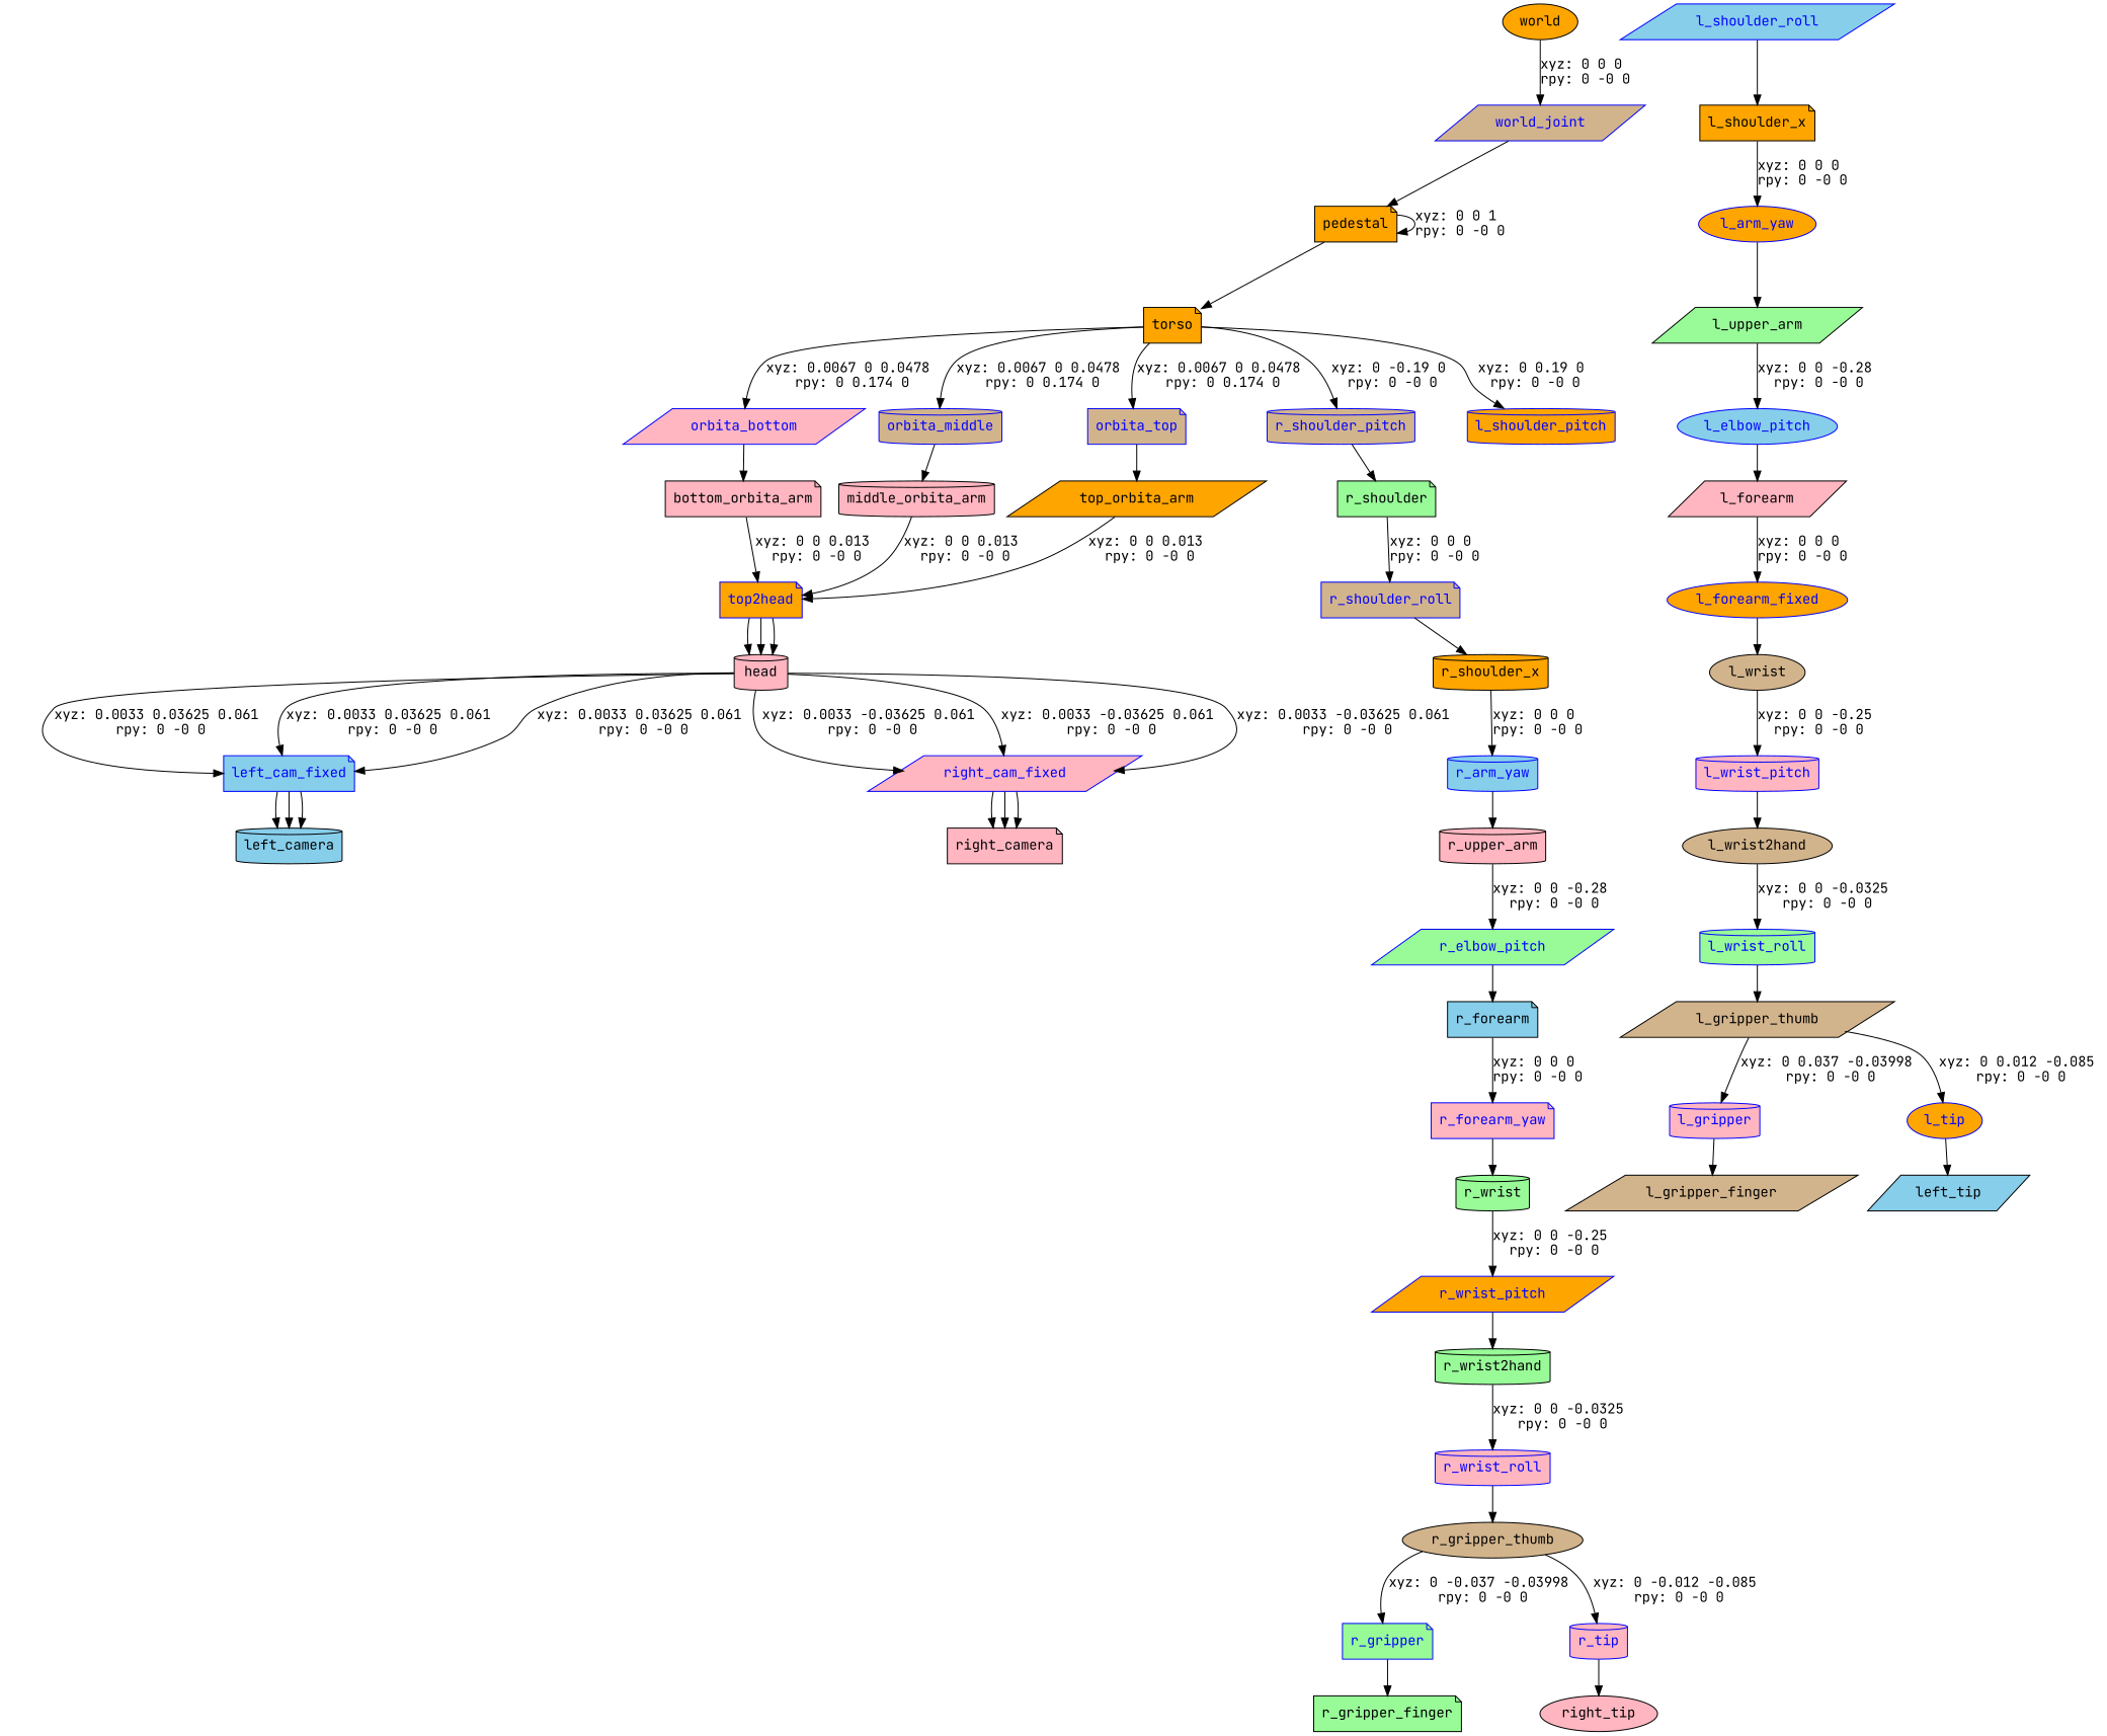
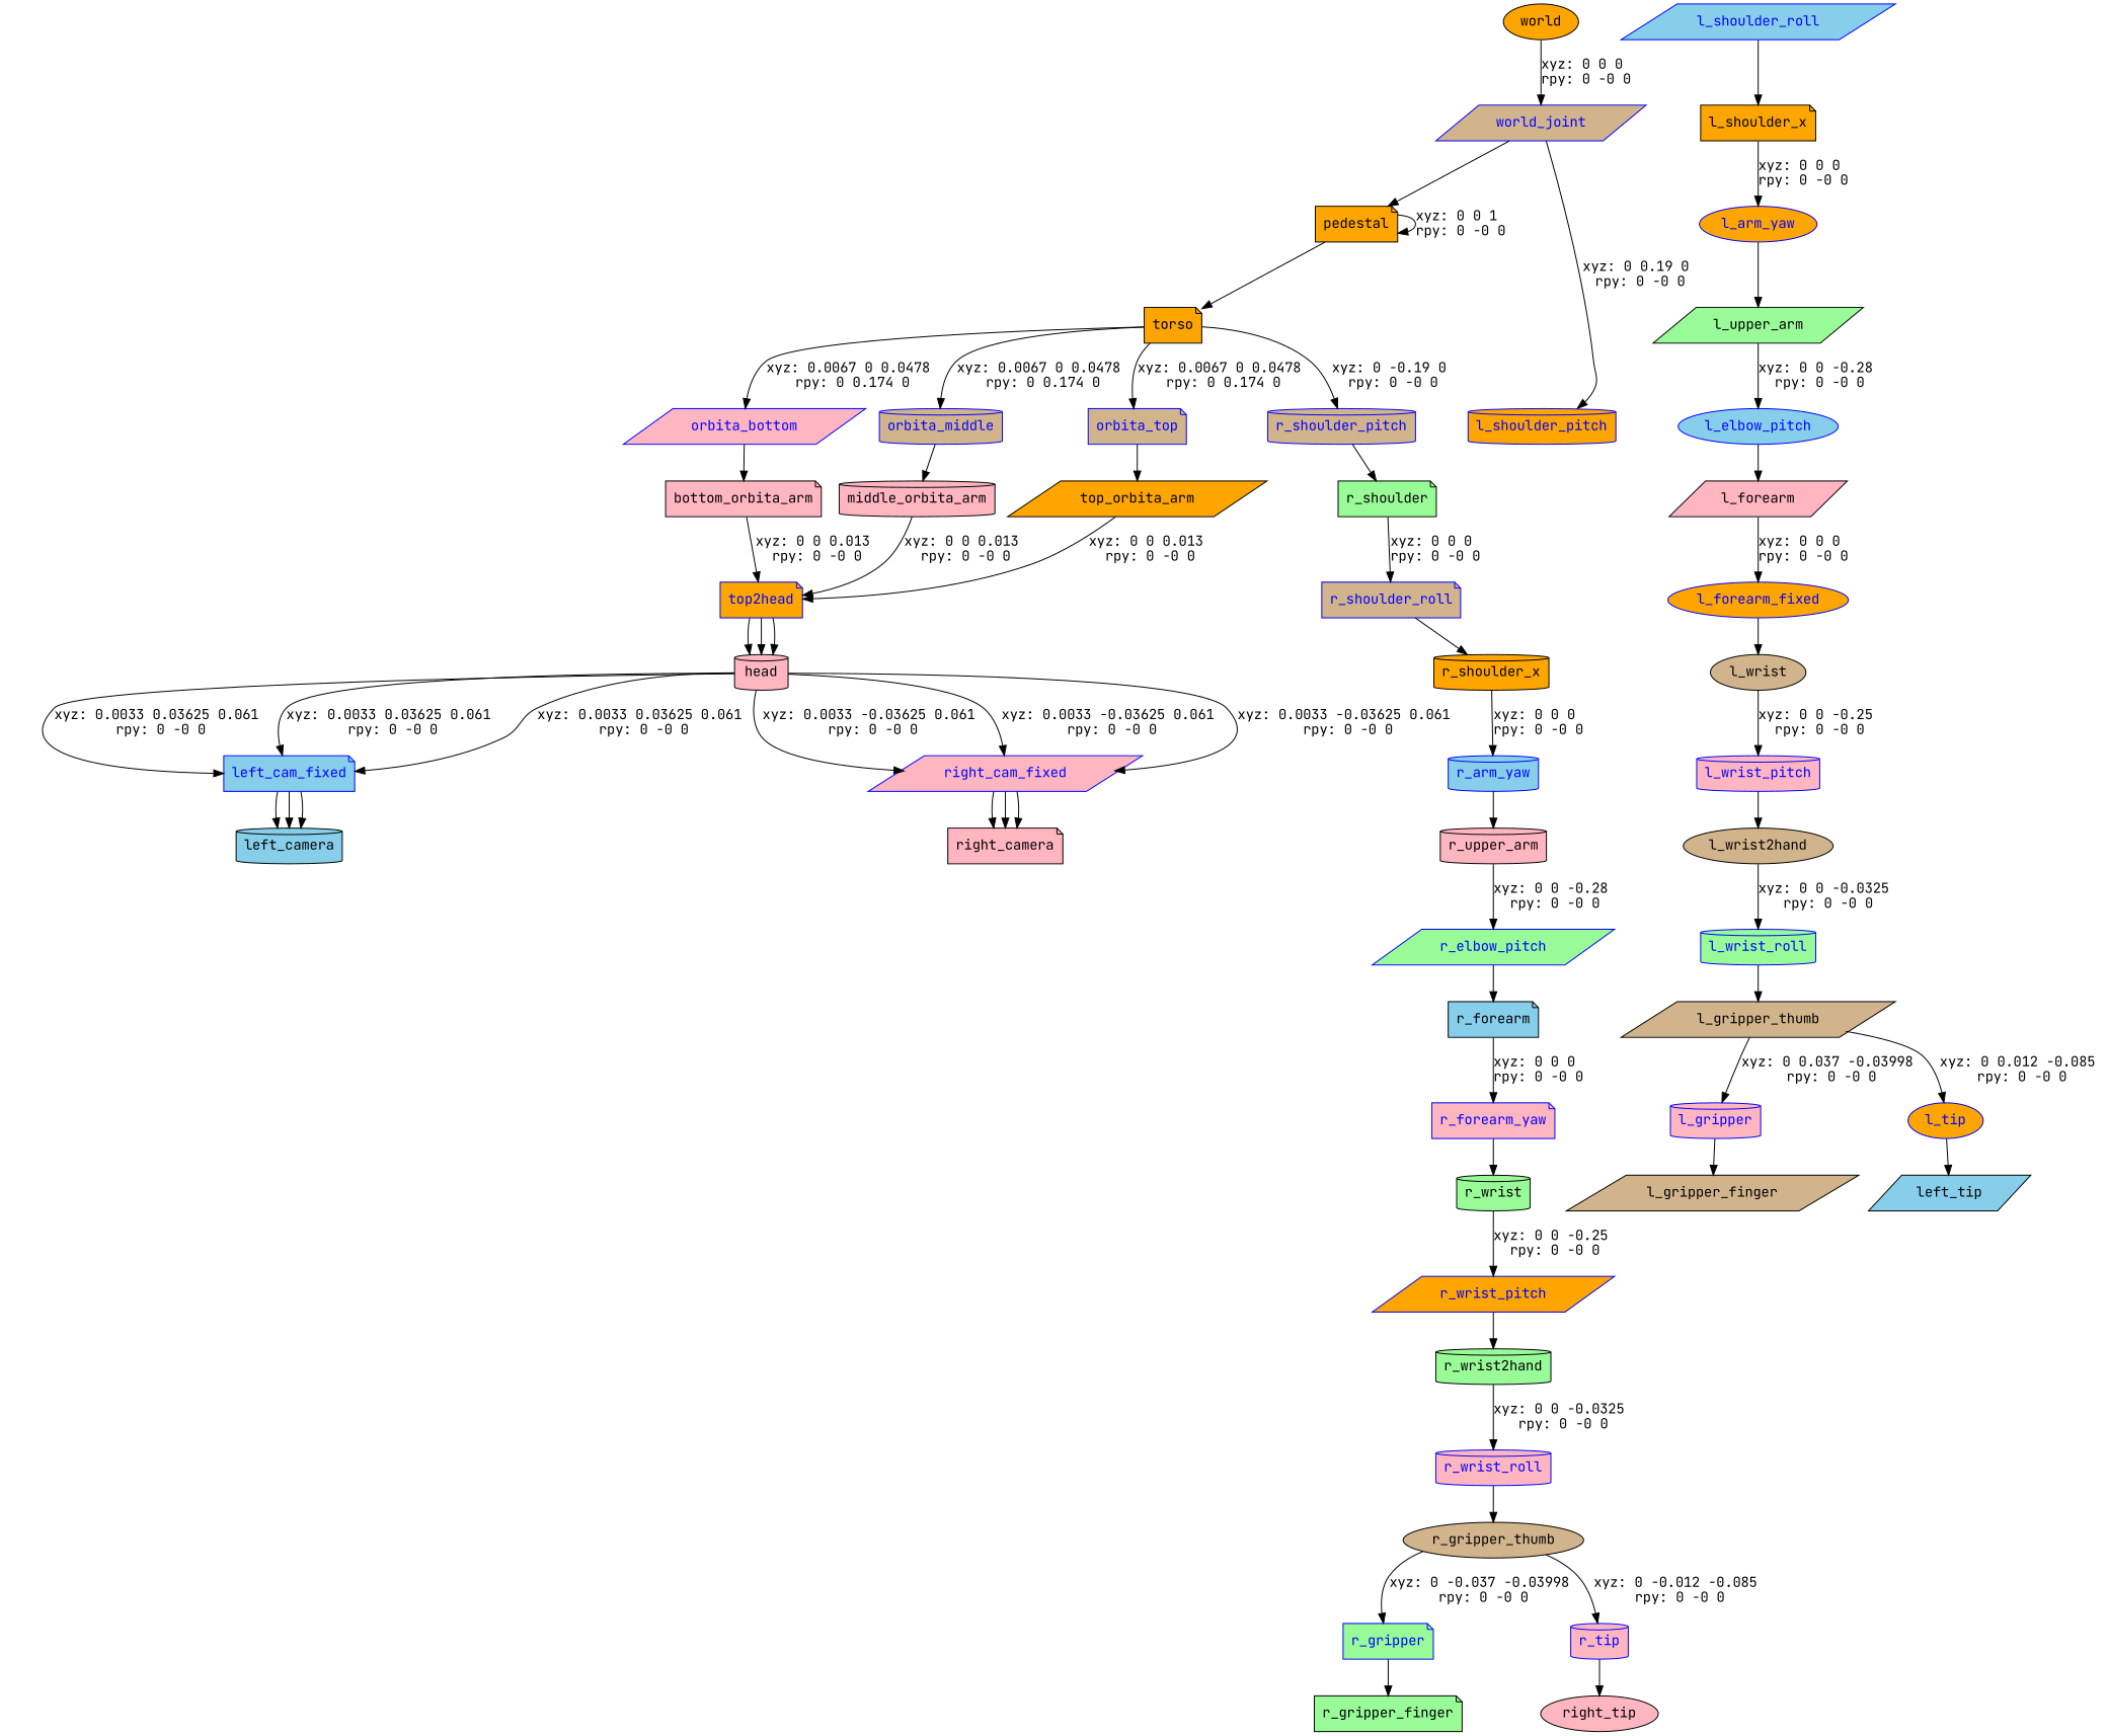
  digraph {
    fontname="JetBrains Mono"
    node [fillcolor=lightpink fontname="JetBrains Mono" shape=cylinder style=filled]
    edge [fontname="JetBrains Mono"]
    n1 [fillcolor=orange label=world shape=ellipse]
    world_joint [color=blue fillcolor=tan fontcolor=blue shape=parallelogram]
    n3 [fillcolor=orange label=pedestal shape=note]
    n4 [fillcolor=orange label=torso shape=note]
    l_shoulder_pitch [color=blue fillcolor=orange fontcolor=blue]
    orbita_bottom [color=blue fontcolor=blue shape=parallelogram]
    orbita_middle [color=blue fillcolor=tan fontcolor=blue]
    orbita_top [color=blue fillcolor=tan fontcolor=blue shape=note]
    r_shoulder_pitch [color=blue fillcolor=tan fontcolor=blue]
    n10 [label=bottom_orbita_arm shape=note]
    n11 [label=middle_orbita_arm]
    n12 [fillcolor=orange label=top_orbita_arm shape=parallelogram]
    n13 [fillcolor=palegreen label=r_shoulder shape=note]
    l_shoulder_roll [color=blue fillcolor=skyblue fontcolor=blue shape=parallelogram]
    n15 [fillcolor=orange label=l_shoulder_x shape=note]
    l_arm_yaw [color=blue fillcolor=orange fontcolor=blue shape=ellipse]
    n17 [fillcolor=palegreen label=l_upper_arm shape=parallelogram]
    l_elbow_pitch [color=blue fillcolor=skyblue fontcolor=blue shape=ellipse]
    n19 [label=l_forearm shape=parallelogram]
    n20 [color=blue fillcolor=orange fontcolor=blue label=l_forearm_fixed shape=ellipse]
    n21 [fillcolor=tan label=l_wrist shape=ellipse]
    l_wrist_pitch [color=blue fontcolor=blue]
    n23 [fillcolor=tan label=l_wrist2hand shape=ellipse]
    l_wrist_roll [color=blue fillcolor=palegreen fontcolor=blue]
    n25 [fillcolor=tan label=l_gripper_thumb shape=parallelogram]
    l_gripper [color=blue fontcolor=blue]
    l_tip [color=blue fillcolor=orange fontcolor=blue shape=ellipse]
    n28 [fillcolor=tan label=l_gripper_finger shape=parallelogram]
    n29 [fillcolor=skyblue label=left_tip shape=parallelogram]
    top2head [color=blue fillcolor=orange fontcolor=blue shape=note]
    n31 [label=head]
    left_cam_fixed [color=blue fillcolor=skyblue fontcolor=blue shape=note]
    right_cam_fixed [color=blue fontcolor=blue shape=parallelogram]
    n34 [fillcolor=skyblue label=left_camera]
    n35 [label=right_camera shape=note]
    r_shoulder_roll [color=blue fillcolor=tan fontcolor=blue shape=note]
    n37 [fillcolor=orange label=r_shoulder_x]
    r_arm_yaw [color=blue fillcolor=skyblue fontcolor=blue]
    n39 [label=r_upper_arm]
    r_elbow_pitch [color=blue fillcolor=palegreen fontcolor=blue shape=parallelogram]
    n41 [fillcolor=skyblue label=r_forearm shape=note]
    r_forearm_yaw [color=blue fontcolor=blue shape=note]
    n43 [fillcolor=palegreen label=r_wrist]
    r_wrist_pitch [color=blue fillcolor=orange fontcolor=blue shape=parallelogram]
    n45 [fillcolor=palegreen label=r_wrist2hand]
    r_wrist_roll [color=blue fontcolor=blue]
    n47 [fillcolor=tan label=r_gripper_thumb shape=ellipse]
    r_gripper [color=blue fillcolor=palegreen fontcolor=blue shape=note]
    r_tip [color=blue fontcolor=blue]
    n50 [fillcolor=palegreen label=r_gripper_finger shape=note]
    n51 [label=right_tip shape=ellipse]
    n1 -> world_joint [label="xyz: 0 0 0 \nrpy: 0 -0 0"]
    world_joint -> n3
    n3 -> n3 [label="xyz: 0 0 1 \nrpy: 0 -0 0"]
    n3 -> n4
-   n4 -> l_shoulder_pitch [label="xyz: 0 0.19 0 \nrpy: 0 -0 0"]
+   world_joint -> l_shoulder_pitch [label="xyz: 0 0.19 0 \nrpy: 0 -0 0"]
    n4 -> orbita_bottom [label="xyz: 0.0067 0 0.0478 \nrpy: 0 0.174 0"]
    n4 -> orbita_middle [label="xyz: 0.0067 0 0.0478 \nrpy: 0 0.174 0"]
    n4 -> orbita_top [label="xyz: 0.0067 0 0.0478 \nrpy: 0 0.174 0"]
    n4 -> r_shoulder_pitch [label="xyz: 0 -0.19 0 \nrpy: 0 -0 0"]
    orbita_bottom -> n10
    orbita_middle -> n11
    orbita_top -> n12
    r_shoulder_pitch -> n13
    n10 -> top2head [label="xyz: 0 0 0.013 \nrpy: 0 -0 0"]
    n11 -> top2head [label="xyz: 0 0 0.013 \nrpy: 0 -0 0"]
    n12 -> top2head [label="xyz: 0 0 0.013 \nrpy: 0 -0 0"]
    n13 -> r_shoulder_roll [label="xyz: 0 0 0 \nrpy: 0 -0 0"]
    l_shoulder_roll -> n15
    n15 -> l_arm_yaw [label="xyz: 0 0 0 \nrpy: 0 -0 0"]
    l_arm_yaw -> n17
    n17 -> l_elbow_pitch [label="xyz: 0 0 -0.28 \nrpy: 0 -0 0"]
    l_elbow_pitch -> n19
    n19 -> n20 [label="xyz: 0 0 0 \nrpy: 0 -0 0"]
    n20 -> n21
    n21 -> l_wrist_pitch [label="xyz: 0 0 -0.25 \nrpy: 0 -0 0"]
    l_wrist_pitch -> n23
    n23 -> l_wrist_roll [label="xyz: 0 0 -0.0325 \nrpy: 0 -0 0"]
    l_wrist_roll -> n25
    n25 -> l_gripper [label="xyz: 0 0.037 -0.03998 \nrpy: 0 -0 0"]
    n25 -> l_tip [label="xyz: 0 0.012 -0.085 \nrpy: 0 -0 0"]
    l_gripper -> n28
    l_tip -> n29
    top2head -> n31
    top2head -> n31
    top2head -> n31
    n31 -> left_cam_fixed [label="xyz: 0.0033 0.03625 0.061 \nrpy: 0 -0 0"]
    n31 -> left_cam_fixed [label="xyz: 0.0033 0.03625 0.061 \nrpy: 0 -0 0"]
    n31 -> left_cam_fixed [label="xyz: 0.0033 0.03625 0.061 \nrpy: 0 -0 0"]
    n31 -> right_cam_fixed [label="xyz: 0.0033 -0.03625 0.061 \nrpy: 0 -0 0"]
    n31 -> right_cam_fixed [label="xyz: 0.0033 -0.03625 0.061 \nrpy: 0 -0 0"]
    n31 -> right_cam_fixed [label="xyz: 0.0033 -0.03625 0.061 \nrpy: 0 -0 0"]
    left_cam_fixed -> n34
    left_cam_fixed -> n34
    left_cam_fixed -> n34
    right_cam_fixed -> n35
    right_cam_fixed -> n35
    right_cam_fixed -> n35
    r_shoulder_roll -> n37
    n37 -> r_arm_yaw [label="xyz: 0 0 0 \nrpy: 0 -0 0"]
    r_arm_yaw -> n39
    n39 -> r_elbow_pitch [label="xyz: 0 0 -0.28 \nrpy: 0 -0 0"]
    r_elbow_pitch -> n41
    n41 -> r_forearm_yaw [label="xyz: 0 0 0 \nrpy: 0 -0 0"]
    r_forearm_yaw -> n43
    n43 -> r_wrist_pitch [label="xyz: 0 0 -0.25 \nrpy: 0 -0 0"]
    r_wrist_pitch -> n45
    n45 -> r_wrist_roll [label="xyz: 0 0 -0.0325 \nrpy: 0 -0 0"]
    r_wrist_roll -> n47
    n47 -> r_gripper [label="xyz: 0 -0.037 -0.03998 \nrpy: 0 -0 0"]
    n47 -> r_tip [label="xyz: 0 -0.012 -0.085 \nrpy: 0 -0 0"]
    r_gripper -> n50
    r_tip -> n51
  }
